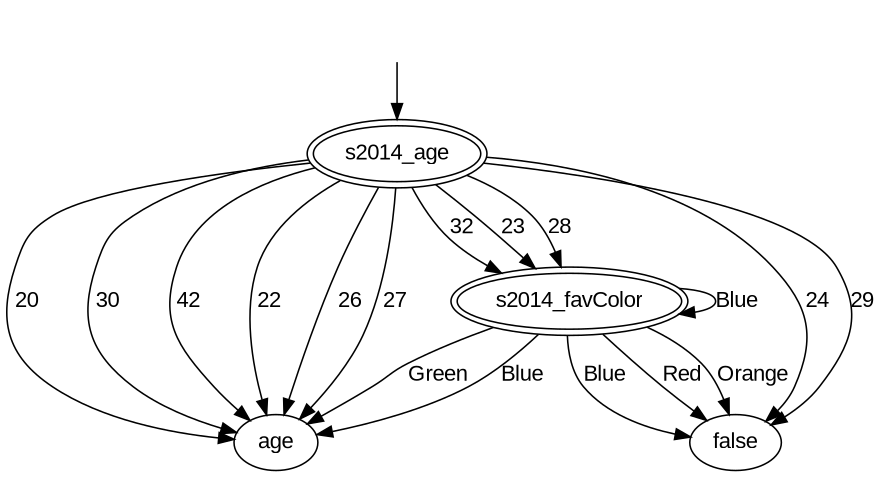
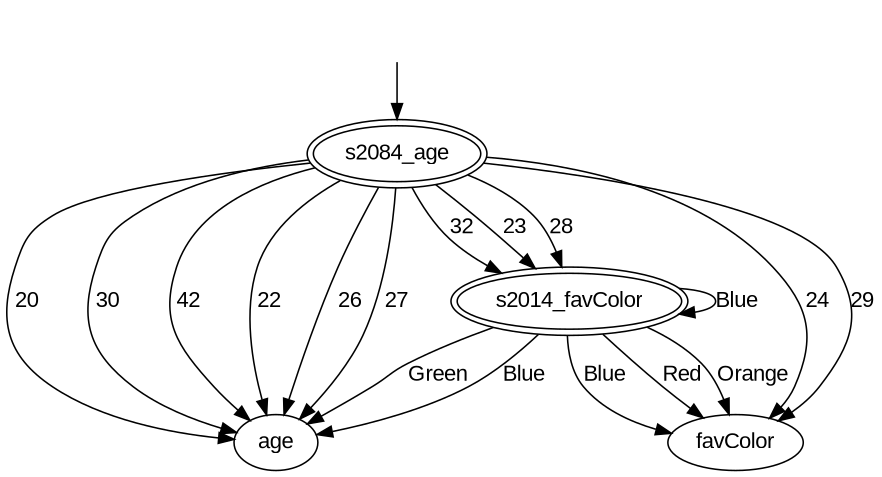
  digraph {
    fontname="Liberation Sans"
    node [fontname="Liberation Sans"]
    edge [fontname="Liberation Sans"]
    node0 [style=invis]
-   n2 [label=s2014_age peripheries=2]
+   n2 [label=s2084_age peripheries=2]
    n3 [label=age]
    n4 [label=s2014_favColor peripheries=2]
-   n5 [label=false]
+   n5 [label=favColor]
    node0 -> n2
    n2 -> n3 [label=20]
    n2 -> n3 [label=30]
    n2 -> n3 [label=42]
    n2 -> n3 [label=22]
    n2 -> n3 [label=26]
    n2 -> n3 [label=27]
    n2 -> n4 [label=32]
    n2 -> n4 [label=23]
    n2 -> n4 [label=28]
    n2 -> n5 [label=24]
    n2 -> n5 [label=29]
    n4 -> n3 [label=Green]
    n4 -> n3 [label=Blue]
    n4 -> n4 [label=Blue]
    n4 -> n5 [label=Blue]
    n4 -> n5 [label=Red]
    n4 -> n5 [label=Orange]
  }
